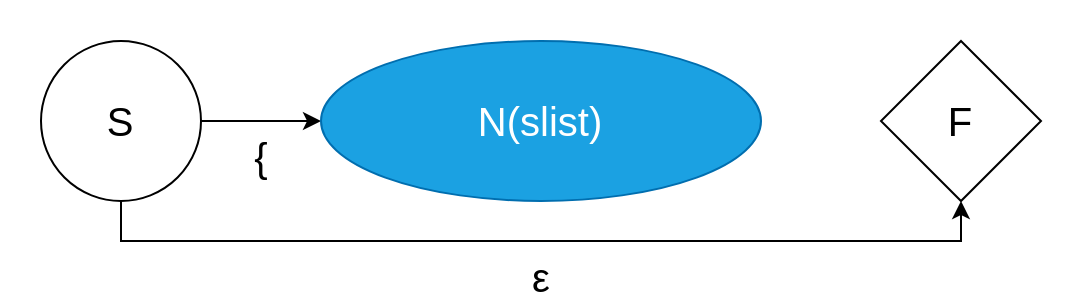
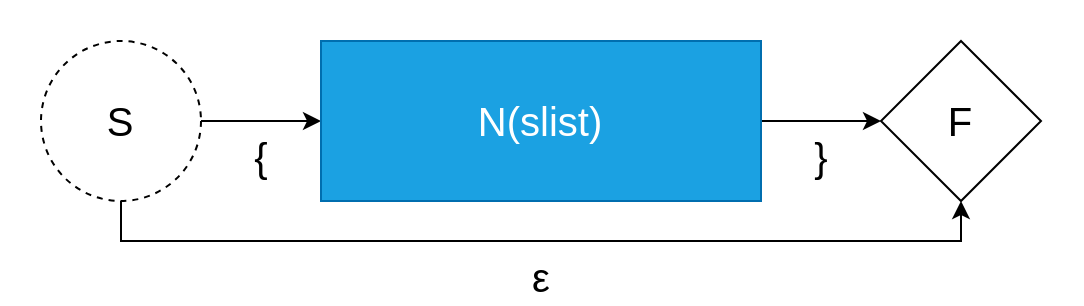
  <mxCell id="0" />
  <mxCell id="1" parent="0" />
  <mxCell id="2" value="{" style="edgeStyle=none;rounded=0;orthogonalLoop=1;jettySize=auto;html=1;exitX=1;exitY=0.5;exitDx=0;exitDy=0;entryX=0;entryY=0.5;entryDx=0;entryDy=0;fontSize=20;labelPosition=center;verticalLabelPosition=bottom;align=center;verticalAlign=top;" parent="1" source="4" target="7" edge="1"><mxGeometry relative="1" as="geometry" /></mxCell>
  <mxCell id="3" value="ε" style="edgeStyle=orthogonalEdgeStyle;rounded=0;orthogonalLoop=1;jettySize=auto;html=1;exitX=0.5;exitY=1;exitDx=0;exitDy=0;entryX=0.5;entryY=1;entryDx=0;entryDy=0;fontSize=20;labelPosition=center;verticalLabelPosition=bottom;align=center;verticalAlign=top;" edge="1" parent="1" source="4" target="5"><mxGeometry relative="1" as="geometry" /></mxCell>
- <mxCell id="4" value="S" style="ellipse;whiteSpace=wrap;html=1;aspect=fixed;fontSize=20;" parent="1" vertex="1"><mxGeometry x="20" y="20" width="80" height="80" as="geometry" /></mxCell>
+ <mxCell id="4" value="S" style="ellipse;whiteSpace=wrap;html=1;aspect=fixed;fontSize=20;dashed=1;" parent="1" vertex="1"><mxGeometry x="20" y="20" width="80" height="80" as="geometry" /></mxCell>
  <mxCell id="5" value="F" style="rhombus;whiteSpace=wrap;html=1;aspect=fixed;fontSize=20;strokeColor=#000000;perimeterSpacing=0;" parent="1" vertex="1"><mxGeometry x="440" y="20" width="80" height="80" as="geometry" /></mxCell>
- <mxCell id="7" value="N(slist)" style="ellipse;whiteSpace=wrap;html=1;fontSize=20;fillColor=#1ba1e2;strokeColor=#006EAF;fontColor=#ffffff;" parent="1" vertex="1"><mxGeometry x="160" y="20" width="220" height="80" as="geometry" /></mxCell>
+ <mxCell id="6" value="}" style="edgeStyle=none;rounded=0;orthogonalLoop=1;jettySize=auto;html=1;exitX=1;exitY=0.5;exitDx=0;exitDy=0;fontSize=20;entryX=0;entryY=0.5;entryDx=0;entryDy=0;labelPosition=center;verticalLabelPosition=bottom;align=center;verticalAlign=top;" parent="1" source="7" target="5" edge="1"><mxGeometry relative="1" as="geometry" /></mxCell>
+ <mxCell id="7" value="N(slist)" style="whiteSpace=wrap;html=1;fontSize=20;fillColor=#1ba1e2;strokeColor=#006EAF;fontColor=#ffffff;rounded=0;" parent="1" vertex="1"><mxGeometry x="160" y="20" width="220" height="80" as="geometry" /></mxCell>
